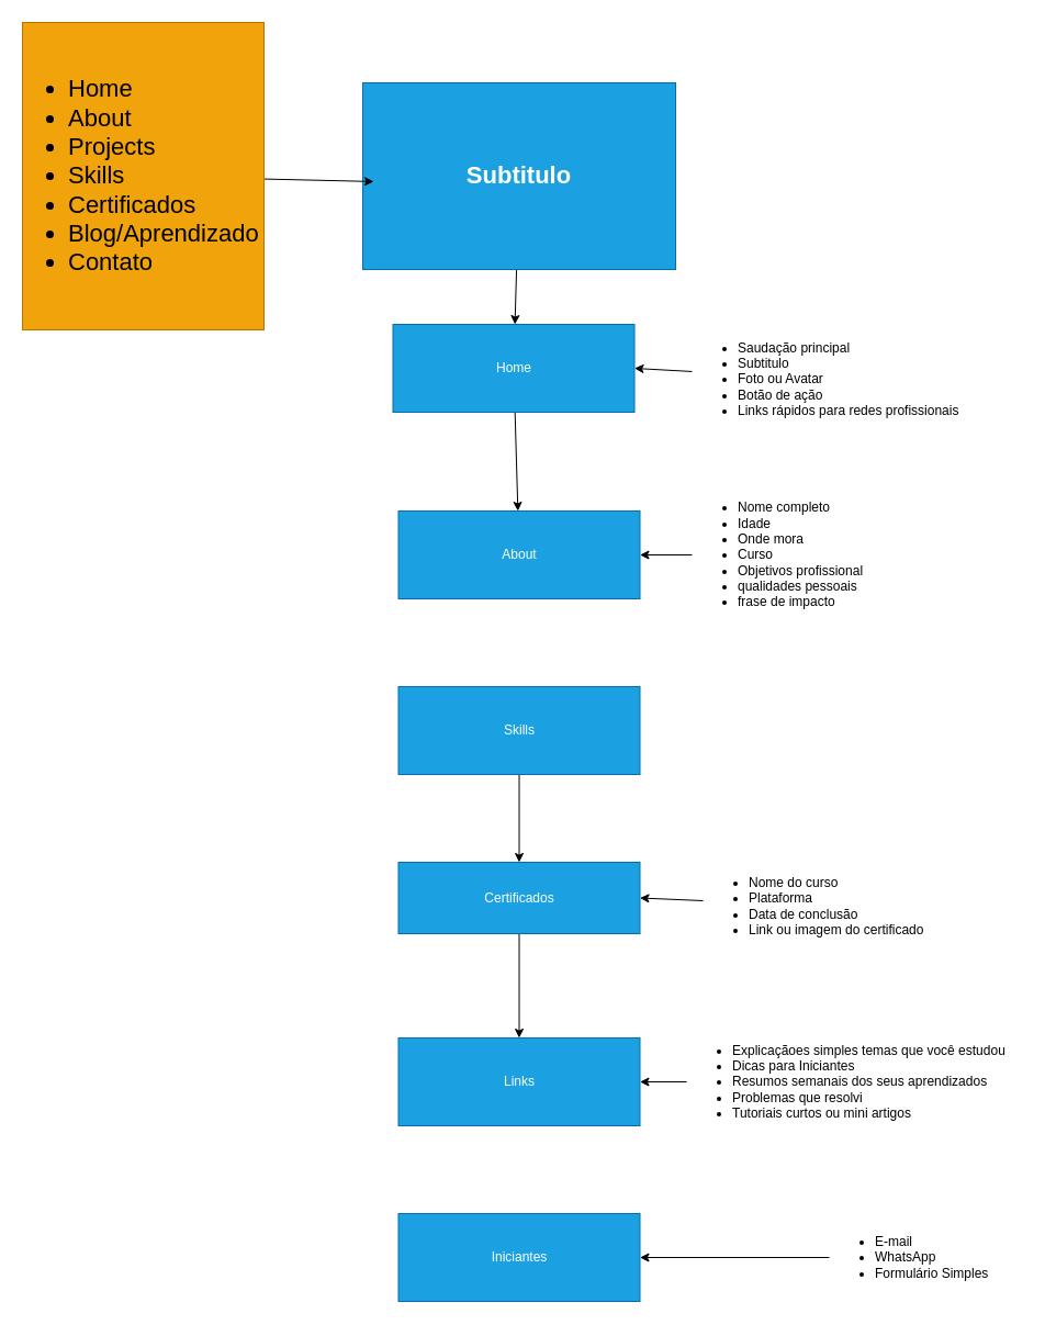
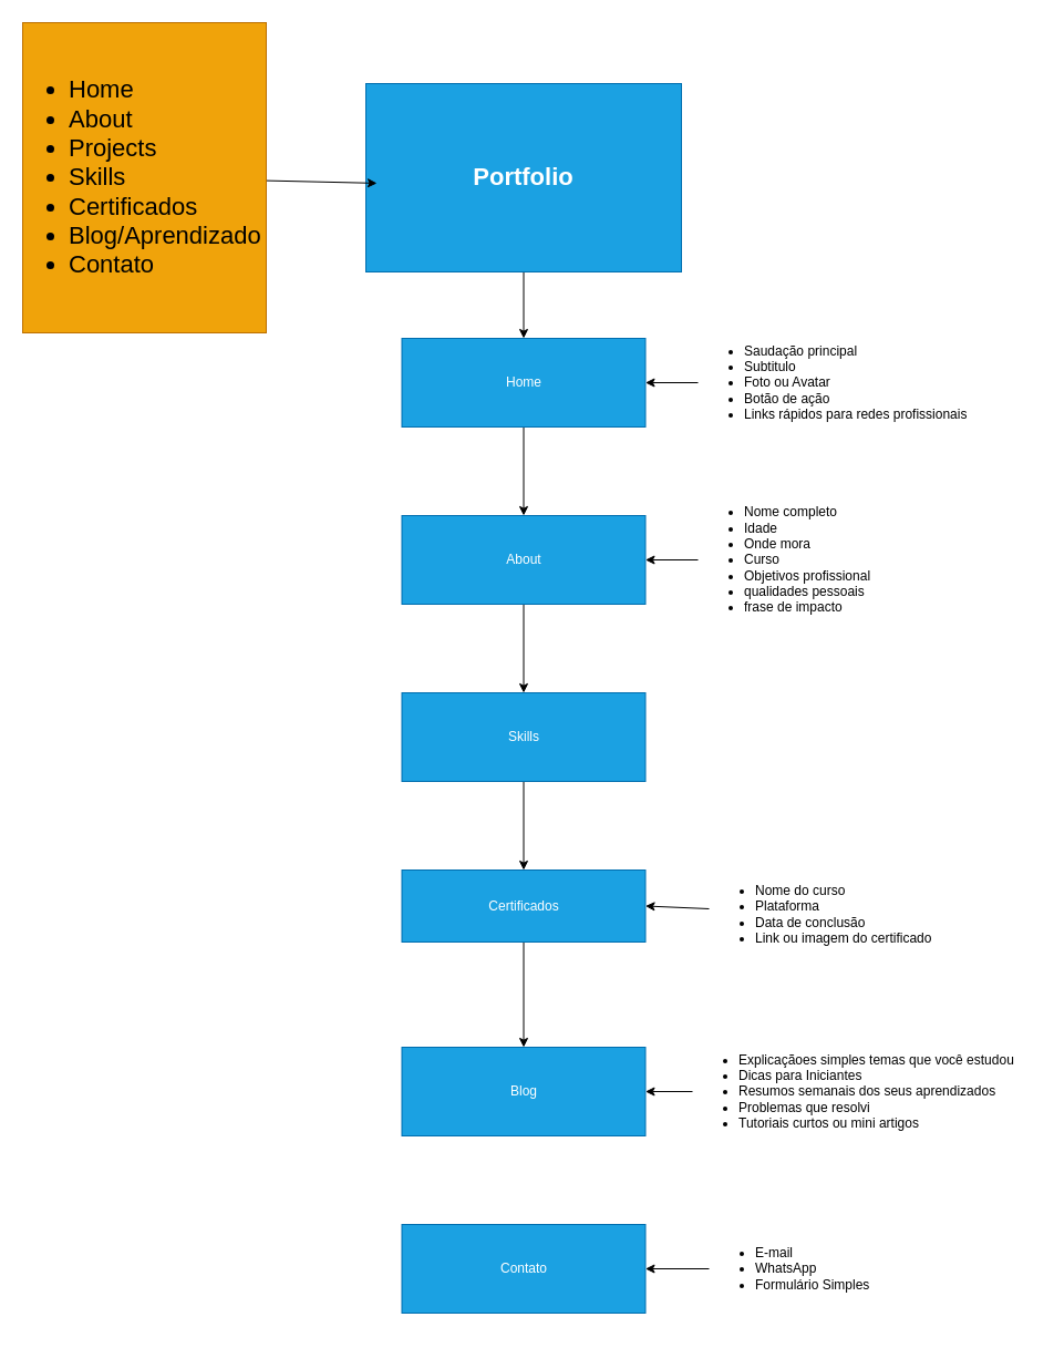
  <mxCell id="0" />
  <mxCell id="1" parent="0" />
  <mxCell id="2" value="" style="edgeStyle=none;html=1;" edge="1" parent="1" source="3" target="7"><mxGeometry relative="1" as="geometry" /></mxCell>
- <mxCell id="3" value="&lt;font size=&quot;1&quot; style=&quot;&quot;&gt;&lt;b style=&quot;font-size: 22px;&quot;&gt;Subtitulo&lt;/b&gt;&lt;/font&gt;" style="rounded=0;whiteSpace=wrap;html=1;fillColor=#1ba1e2;fontColor=#ffffff;strokeColor=#006EAF;" parent="1" vertex="1"><mxGeometry x="330" y="75" width="285" height="170" as="geometry" /></mxCell>
+ <mxCell id="3" value="&lt;font size=&quot;1&quot; style=&quot;&quot;&gt;&lt;b style=&quot;font-size: 22px;&quot;&gt;Portfolio&lt;/b&gt;&lt;/font&gt;" style="rounded=0;whiteSpace=wrap;html=1;fillColor=#1ba1e2;fontColor=#ffffff;strokeColor=#006EAF;" parent="1" vertex="1"><mxGeometry x="330" y="75" width="285" height="170" as="geometry" /></mxCell>
  <mxCell id="4" style="edgeStyle=none;html=1;entryX=0.035;entryY=0.529;entryDx=0;entryDy=0;entryPerimeter=0;" edge="1" parent="1" source="5" target="3"><mxGeometry relative="1" as="geometry" /></mxCell>
  <mxCell id="5" value="&lt;ul&gt;&lt;li&gt;Home&lt;/li&gt;&lt;li&gt;About&lt;/li&gt;&lt;li&gt;Projects&lt;/li&gt;&lt;li&gt;Skills&lt;/li&gt;&lt;li&gt;Certificados&lt;/li&gt;&lt;li&gt;Blog/Aprendizado&lt;/li&gt;&lt;li&gt;Contato&lt;/li&gt;&lt;/ul&gt;" style="text;strokeColor=#BD7000;fillColor=#f0a30a;html=1;whiteSpace=wrap;verticalAlign=middle;overflow=hidden;fontSize=22;fontColor=#000000;" parent="1" vertex="1"><mxGeometry x="20" y="20" width="220" height="280" as="geometry" /></mxCell>
  <mxCell id="6" value="" style="edgeStyle=none;html=1;" edge="1" parent="1" source="7" target="11"><mxGeometry relative="1" as="geometry" /></mxCell>
- <mxCell id="7" value="Home" style="rounded=0;whiteSpace=wrap;html=1;fillColor=#1ba1e2;fontColor=#ffffff;strokeColor=#006EAF;" vertex="1" parent="1"><mxGeometry x="357.5" y="295" width="220" height="80" as="geometry" /></mxCell>
+ <mxCell id="7" value="Home" style="rounded=0;whiteSpace=wrap;html=1;fillColor=#1ba1e2;fontColor=#ffffff;strokeColor=#006EAF;" vertex="1" parent="1"><mxGeometry x="362.5" y="305" width="220" height="80" as="geometry" /></mxCell>
  <mxCell id="8" style="edgeStyle=none;html=1;entryX=1;entryY=0.5;entryDx=0;entryDy=0;" edge="1" parent="1" source="9" target="7"><mxGeometry relative="1" as="geometry" /></mxCell>
  <mxCell id="9" value="&lt;ul&gt;&lt;li&gt;Saudação principal&lt;/li&gt;&lt;li&gt;Subtitulo&lt;/li&gt;&lt;li&gt;Foto ou Avatar&lt;/li&gt;&lt;li&gt;Botão de ação&lt;/li&gt;&lt;li&gt;Links rápidos para redes profissionais&lt;/li&gt;&lt;/ul&gt;" style="text;strokeColor=none;fillColor=none;html=1;whiteSpace=wrap;verticalAlign=middle;overflow=hidden;" vertex="1" parent="1"><mxGeometry x="630" y="280" width="250" height="130" as="geometry" /></mxCell>
+ <mxCell id="10" value="" style="edgeStyle=none;html=1;" edge="1" parent="1" source="11" target="15"><mxGeometry relative="1" as="geometry" /></mxCell>
  <mxCell id="11" value="About" style="rounded=0;whiteSpace=wrap;html=1;fillColor=#1ba1e2;fontColor=#ffffff;strokeColor=#006EAF;" vertex="1" parent="1"><mxGeometry x="362.5" y="465" width="220" height="80" as="geometry" /></mxCell>
  <mxCell id="12" style="edgeStyle=none;html=1;entryX=1;entryY=0.5;entryDx=0;entryDy=0;" edge="1" parent="1" source="13" target="11"><mxGeometry relative="1" as="geometry" /></mxCell>
  <mxCell id="13" value="&lt;ul&gt;&lt;li&gt;Nome completo&lt;/li&gt;&lt;li&gt;Idade&lt;/li&gt;&lt;li&gt;Onde mora&lt;/li&gt;&lt;li&gt;Curso&lt;/li&gt;&lt;li&gt;Objetivos profissional&amp;nbsp;&lt;/li&gt;&lt;li&gt;qualidades pessoais&lt;/li&gt;&lt;li&gt;frase de impacto&lt;/li&gt;&lt;/ul&gt;" style="text;strokeColor=none;fillColor=none;html=1;whiteSpace=wrap;verticalAlign=middle;overflow=hidden;" vertex="1" parent="1"><mxGeometry x="630" y="425" width="280" height="160" as="geometry" /></mxCell>
  <mxCell id="14" value="" style="edgeStyle=none;html=1;" edge="1" parent="1" source="15" target="17"><mxGeometry relative="1" as="geometry" /></mxCell>
  <mxCell id="15" value="Skills" style="rounded=0;whiteSpace=wrap;html=1;fillColor=#1ba1e2;fontColor=#ffffff;strokeColor=#006EAF;" vertex="1" parent="1"><mxGeometry x="362.5" y="625" width="220" height="80" as="geometry" /></mxCell>
  <mxCell id="16" value="" style="edgeStyle=none;html=1;" edge="1" parent="1" source="17" target="20"><mxGeometry relative="1" as="geometry" /></mxCell>
  <mxCell id="17" value="Certificados" style="rounded=0;whiteSpace=wrap;html=1;fillColor=#1ba1e2;fontColor=#ffffff;strokeColor=#006EAF;" vertex="1" parent="1"><mxGeometry x="362.5" y="785" width="220" height="65" as="geometry" /></mxCell>
  <mxCell id="18" style="edgeStyle=none;html=1;entryX=1;entryY=0.5;entryDx=0;entryDy=0;" edge="1" parent="1" source="19" target="17"><mxGeometry relative="1" as="geometry" /></mxCell>
  <mxCell id="19" value="&lt;ul&gt;&lt;li&gt;Nome do curso&lt;/li&gt;&lt;li&gt;Plataforma&lt;/li&gt;&lt;li&gt;Data de conclusão&lt;/li&gt;&lt;li&gt;Link ou imagem do certificado&lt;/li&gt;&lt;/ul&gt;" style="text;strokeColor=none;fillColor=none;html=1;whiteSpace=wrap;verticalAlign=middle;overflow=hidden;" vertex="1" parent="1"><mxGeometry x="640" y="760" width="230" height="130" as="geometry" /></mxCell>
- <mxCell id="20" value="Links" style="rounded=0;whiteSpace=wrap;html=1;fillColor=#1ba1e2;fontColor=#ffffff;strokeColor=#006EAF;" vertex="1" parent="1"><mxGeometry x="362.5" y="945" width="220" height="80" as="geometry" /></mxCell>
+ <mxCell id="20" value="Blog" style="rounded=0;whiteSpace=wrap;html=1;fillColor=#1ba1e2;fontColor=#ffffff;strokeColor=#006EAF;" vertex="1" parent="1"><mxGeometry x="362.5" y="945" width="220" height="80" as="geometry" /></mxCell>
  <mxCell id="21" style="edgeStyle=none;html=1;" edge="1" parent="1" source="22" target="20"><mxGeometry relative="1" as="geometry" /></mxCell>
  <mxCell id="22" value="&lt;ul&gt;&lt;li&gt;Explicaçãoes simples temas que você estudou&lt;/li&gt;&lt;li&gt;Dicas para Iniciantes&lt;/li&gt;&lt;li&gt;Resumos semanais dos seus aprendizados&lt;/li&gt;&lt;li&gt;Problemas que resolvi&amp;nbsp;&lt;/li&gt;&lt;li&gt;Tutoriais curtos ou mini artigos&amp;nbsp;&lt;/li&gt;&lt;/ul&gt;" style="text;strokeColor=none;fillColor=none;html=1;whiteSpace=wrap;verticalAlign=middle;overflow=hidden;" vertex="1" parent="1"><mxGeometry x="625" y="905" width="305" height="160" as="geometry" /></mxCell>
- <mxCell id="23" value="Iniciantes" style="rounded=0;whiteSpace=wrap;html=1;fillColor=#1ba1e2;fontColor=#ffffff;strokeColor=#006EAF;" vertex="1" parent="1"><mxGeometry x="362.5" y="1105" width="220" height="80" as="geometry" /></mxCell>
+ <mxCell id="23" value="Contato" style="rounded=0;whiteSpace=wrap;html=1;fillColor=#1ba1e2;fontColor=#ffffff;strokeColor=#006EAF;" vertex="1" parent="1"><mxGeometry x="362.5" y="1105" width="220" height="80" as="geometry" /></mxCell>
  <mxCell id="24" style="edgeStyle=none;html=1;entryX=1;entryY=0.5;entryDx=0;entryDy=0;" edge="1" parent="1" source="25" target="23"><mxGeometry relative="1" as="geometry" /></mxCell>
- <mxCell id="25" value="&lt;ul&gt;&lt;li&gt;E-mail&lt;/li&gt;&lt;li&gt;WhatsApp&lt;/li&gt;&lt;li&gt;Formulário Simples&lt;/li&gt;&lt;/ul&gt;" style="text;strokeColor=none;fillColor=none;html=1;whiteSpace=wrap;verticalAlign=middle;overflow=hidden;" vertex="1" parent="1"><mxGeometry x="755" y="1095" width="160" height="100" as="geometry" /></mxCell>
+ <mxCell id="25" value="&lt;ul&gt;&lt;li&gt;E-mail&lt;/li&gt;&lt;li&gt;WhatsApp&lt;/li&gt;&lt;li&gt;Formulário Simples&lt;/li&gt;&lt;/ul&gt;" style="text;strokeColor=none;fillColor=none;html=1;whiteSpace=wrap;verticalAlign=middle;overflow=hidden;" vertex="1" parent="1"><mxGeometry x="640" y="1095" width="160" height="100" as="geometry" /></mxCell>
